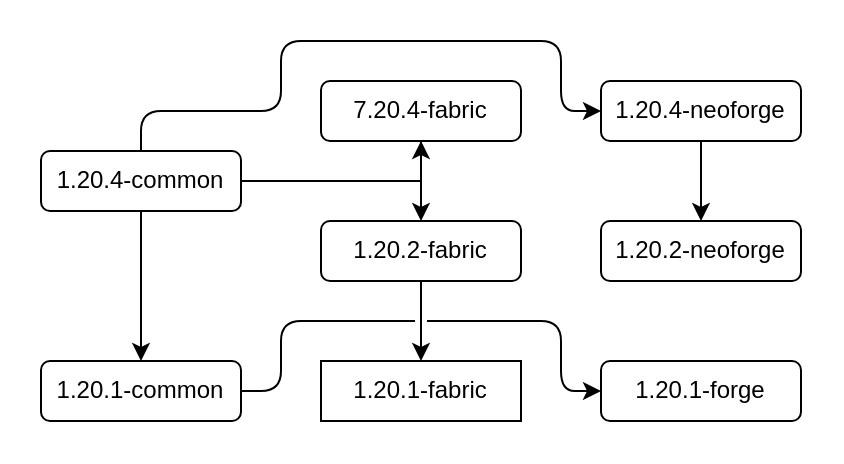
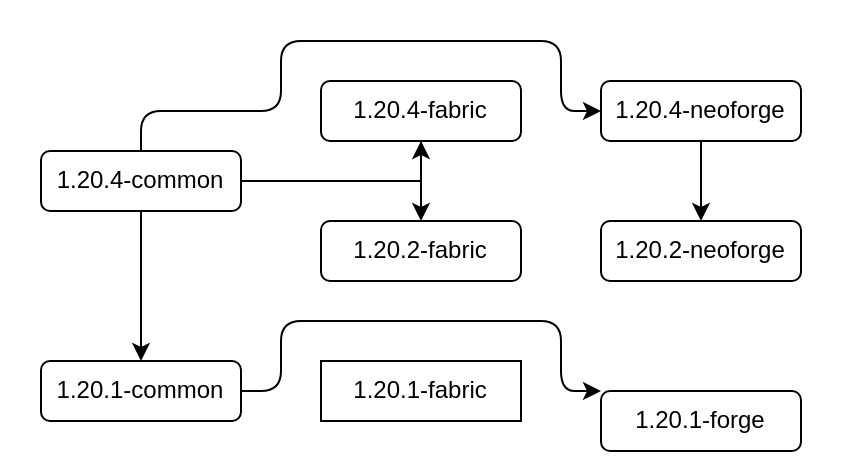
  <mxCell id="0" />
  <mxCell id="1" parent="0" />
  <mxCell id="2" value="" style="edgeStyle=orthogonalEdgeStyle;rounded=0;orthogonalLoop=1;jettySize=auto;html=1;" parent="1" source="5" target="7" edge="1"><mxGeometry relative="1" as="geometry" /></mxCell>
  <mxCell id="3" style="edgeStyle=orthogonalEdgeStyle;rounded=1;orthogonalLoop=1;jettySize=auto;html=1;curved=0;" parent="1" source="5" target="9" edge="1"><mxGeometry relative="1" as="geometry"><Array as="points"><mxPoint x="140" y="55" /><mxPoint x="140" y="20" /><mxPoint x="280" y="20" /><mxPoint x="280" y="55" /></Array></mxGeometry></mxCell>
  <mxCell id="4" style="edgeStyle=orthogonalEdgeStyle;rounded=0;orthogonalLoop=1;jettySize=auto;html=1;" parent="1" source="5" target="16" edge="1"><mxGeometry relative="1" as="geometry" /></mxCell>
  <mxCell id="5" value="1.20.4-common" style="rounded=1;whiteSpace=wrap;html=1;" parent="1" vertex="1"><mxGeometry x="20" y="75" width="100" height="30" as="geometry" /></mxCell>
  <mxCell id="6" style="edgeStyle=orthogonalEdgeStyle;rounded=0;orthogonalLoop=1;jettySize=auto;html=1;" parent="1" source="7" target="11" edge="1"><mxGeometry relative="1" as="geometry" /></mxCell>
- <mxCell id="7" value="7.20.4-fabric" style="rounded=1;whiteSpace=wrap;html=1;" parent="1" vertex="1"><mxGeometry x="160" y="40" width="100" height="30" as="geometry" /></mxCell>
+ <mxCell id="7" value="1.20.4-fabric" style="rounded=1;whiteSpace=wrap;html=1;" parent="1" vertex="1"><mxGeometry x="160" y="40" width="100" height="30" as="geometry" /></mxCell>
  <mxCell id="8" style="edgeStyle=orthogonalEdgeStyle;rounded=0;orthogonalLoop=1;jettySize=auto;html=1;" parent="1" source="9" target="13" edge="1"><mxGeometry relative="1" as="geometry" /></mxCell>
  <mxCell id="9" value="1.20.4-neoforge" style="rounded=1;whiteSpace=wrap;html=1;" parent="1" vertex="1"><mxGeometry x="300" y="40" width="100" height="30" as="geometry" /></mxCell>
- <mxCell id="10" style="edgeStyle=orthogonalEdgeStyle;rounded=0;orthogonalLoop=1;jettySize=auto;html=1;" parent="1" source="11" target="12" edge="1"><mxGeometry relative="1" as="geometry" /></mxCell>
  <mxCell id="11" value="1.20.2&lt;span style=&quot;background-color: initial;&quot;&gt;-fabric&lt;/span&gt;" style="rounded=1;whiteSpace=wrap;html=1;" parent="1" vertex="1"><mxGeometry x="160" y="110" width="100" height="30" as="geometry" /></mxCell>
  <mxCell id="12" value="1.20.1&lt;span style=&quot;background-color: initial;&quot;&gt;-fabric&lt;/span&gt;" style="whiteSpace=wrap;html=1;rounded=0;" parent="1" vertex="1"><mxGeometry x="160" y="180" width="100" height="30" as="geometry" /></mxCell>
  <mxCell id="13" value="1.20.2&lt;span style=&quot;background-color: initial;&quot;&gt;-neoforge&lt;/span&gt;" style="rounded=1;whiteSpace=wrap;html=1;" parent="1" vertex="1"><mxGeometry x="300" y="110" width="100" height="30" as="geometry" /></mxCell>
- <mxCell id="14" value="1.20.1&lt;span style=&quot;background-color: initial;&quot;&gt;-forge&lt;/span&gt;" style="rounded=1;whiteSpace=wrap;html=1;" parent="1" vertex="1"><mxGeometry x="300" y="180" width="100" height="30" as="geometry" /></mxCell>
+ <mxCell id="14" value="1.20.1&lt;span style=&quot;background-color: initial;&quot;&gt;-forge&lt;/span&gt;" style="rounded=1;whiteSpace=wrap;html=1;" parent="1" vertex="1"><mxGeometry x="300" y="195" width="100" height="30" as="geometry" /></mxCell>
  <mxCell id="15" style="edgeStyle=orthogonalEdgeStyle;rounded=1;orthogonalLoop=1;jettySize=auto;html=1;jumpStyle=gap;curved=0;" parent="1" source="16" target="14" edge="1"><mxGeometry relative="1" as="geometry"><Array as="points"><mxPoint x="140" y="195" /><mxPoint x="140" y="160" /><mxPoint x="280" y="160" /><mxPoint x="280" y="195" /></Array></mxGeometry></mxCell>
  <mxCell id="16" value="1.20.1&lt;span style=&quot;background-color: initial;&quot;&gt;-common&lt;/span&gt;" style="rounded=1;whiteSpace=wrap;html=1;" parent="1" vertex="1"><mxGeometry x="20" y="180" width="100" height="30" as="geometry" /></mxCell>
